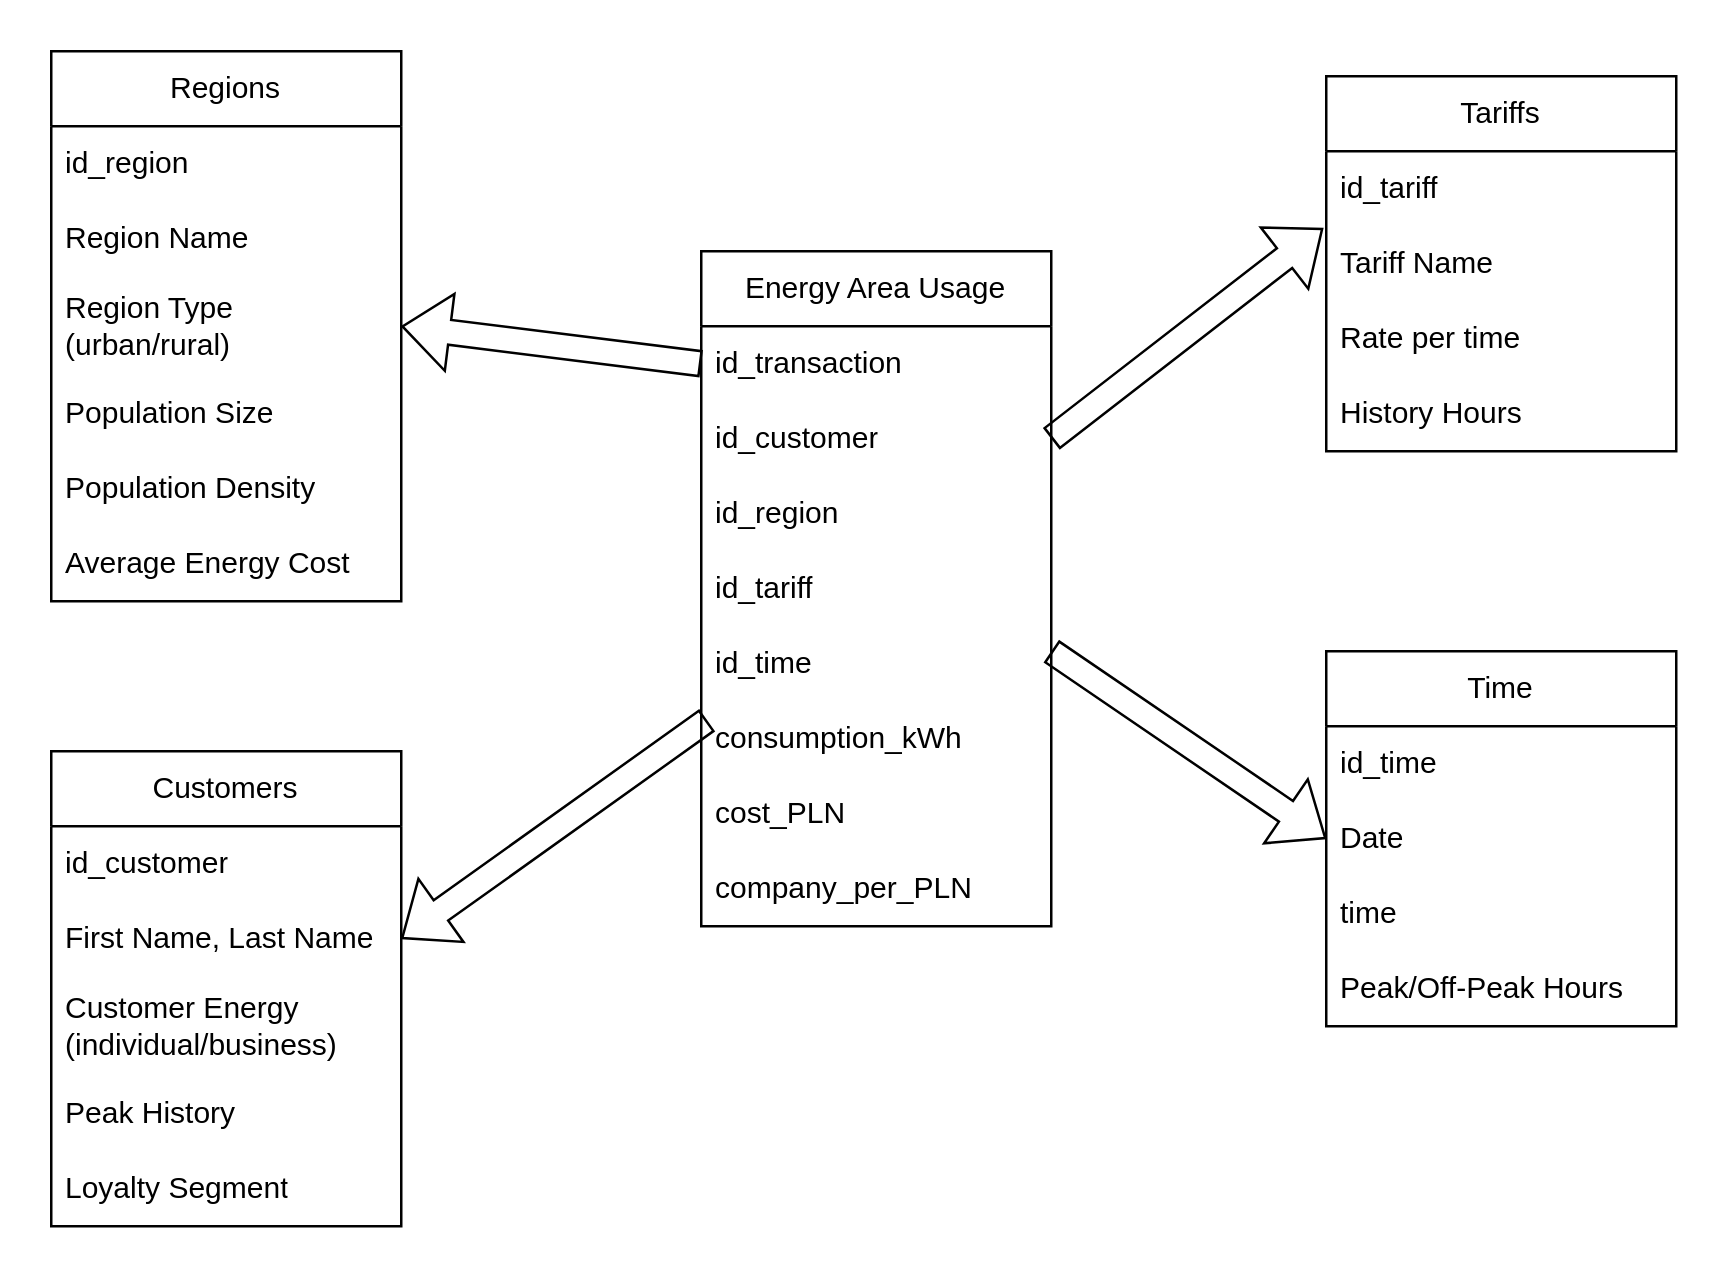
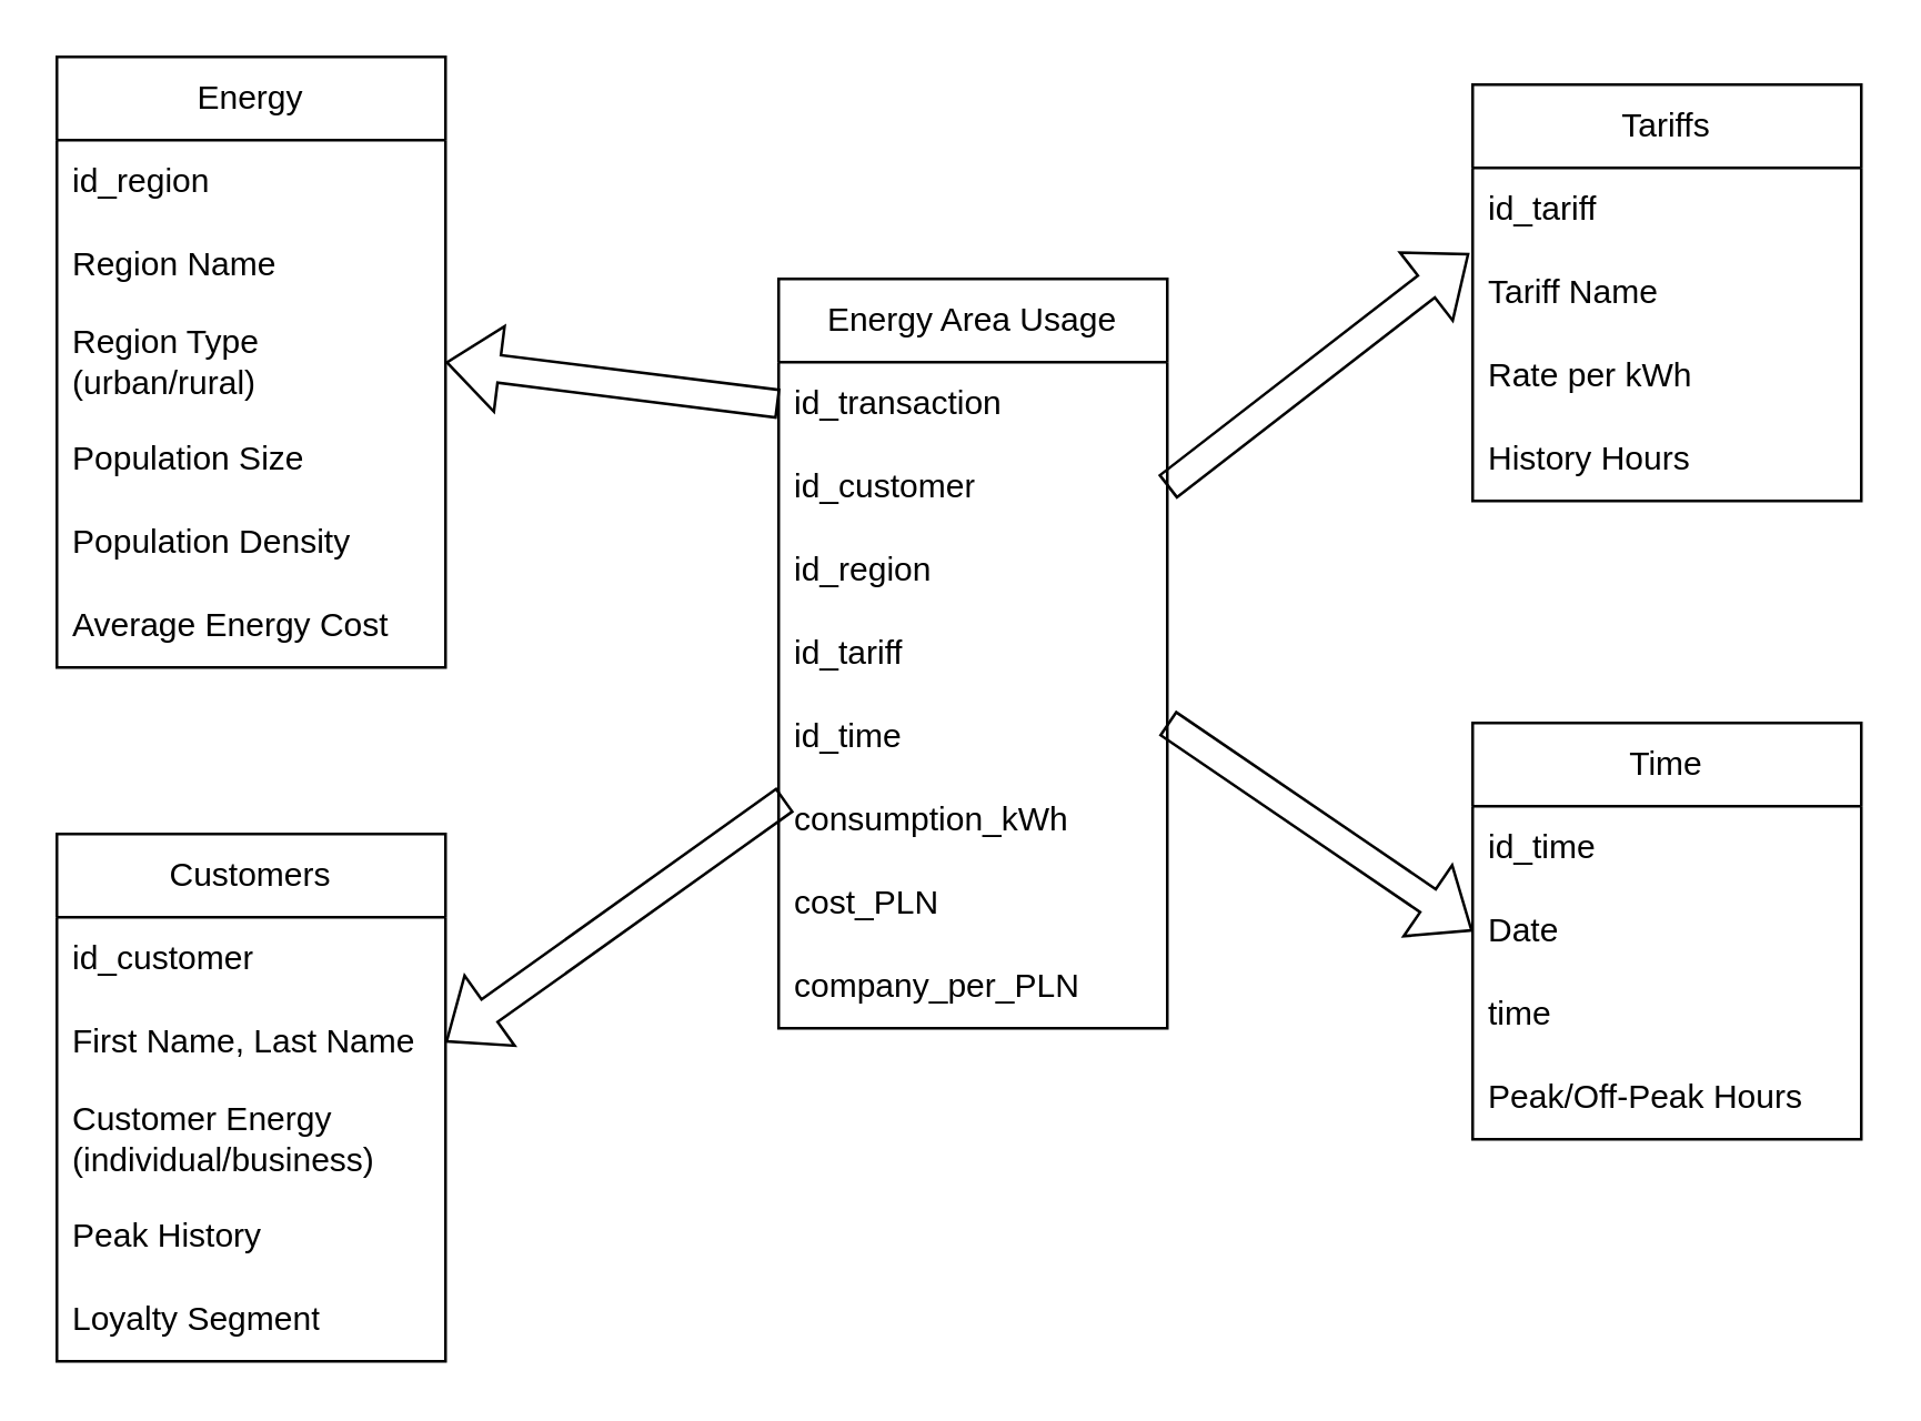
  <mxCell id="0" />
  <mxCell id="1" parent="0" />
  <mxCell id="2" value="Energy Area Usage" style="swimlane;fontStyle=0;childLayout=stackLayout;horizontal=1;startSize=30;horizontalStack=0;resizeParent=1;resizeParentMax=0;resizeLast=0;collapsible=1;marginBottom=0;whiteSpace=wrap;html=1;" vertex="1" parent="1"><mxGeometry x="280" y="100" width="140" height="270" as="geometry" /></mxCell>
  <mxCell id="3" value="id_transaction" style="text;strokeColor=none;fillColor=none;align=left;verticalAlign=middle;spacingLeft=4;spacingRight=4;overflow=hidden;points=[[0,0.5],[1,0.5]];portConstraint=eastwest;rotatable=0;whiteSpace=wrap;html=1;" vertex="1" parent="2"><mxGeometry y="30" width="140" height="30" as="geometry" /></mxCell>
  <mxCell id="4" value="id_customer" style="text;strokeColor=none;fillColor=none;align=left;verticalAlign=middle;spacingLeft=4;spacingRight=4;overflow=hidden;points=[[0,0.5],[1,0.5]];portConstraint=eastwest;rotatable=0;whiteSpace=wrap;html=1;" vertex="1" parent="2"><mxGeometry y="60" width="140" height="30" as="geometry" /></mxCell>
  <mxCell id="5" value="id_region" style="text;strokeColor=none;fillColor=none;align=left;verticalAlign=middle;spacingLeft=4;spacingRight=4;overflow=hidden;points=[[0,0.5],[1,0.5]];portConstraint=eastwest;rotatable=0;whiteSpace=wrap;html=1;" vertex="1" parent="2"><mxGeometry y="90" width="140" height="30" as="geometry" /></mxCell>
  <mxCell id="6" value="id_tariff" style="text;strokeColor=none;fillColor=none;align=left;verticalAlign=middle;spacingLeft=4;spacingRight=4;overflow=hidden;points=[[0,0.5],[1,0.5]];portConstraint=eastwest;rotatable=0;whiteSpace=wrap;html=1;" vertex="1" parent="2"><mxGeometry y="120" width="140" height="30" as="geometry" /></mxCell>
  <mxCell id="7" value="id_time" style="text;strokeColor=none;fillColor=none;align=left;verticalAlign=middle;spacingLeft=4;spacingRight=4;overflow=hidden;points=[[0,0.5],[1,0.5]];portConstraint=eastwest;rotatable=0;whiteSpace=wrap;html=1;" vertex="1" parent="2"><mxGeometry y="150" width="140" height="30" as="geometry" /></mxCell>
  <mxCell id="8" value="consumption_kWh" style="text;strokeColor=none;fillColor=none;align=left;verticalAlign=middle;spacingLeft=4;spacingRight=4;overflow=hidden;points=[[0,0.5],[1,0.5]];portConstraint=eastwest;rotatable=0;whiteSpace=wrap;html=1;" vertex="1" parent="2"><mxGeometry y="180" width="140" height="30" as="geometry" /></mxCell>
  <mxCell id="9" value="cost_PLN" style="text;strokeColor=none;fillColor=none;align=left;verticalAlign=middle;spacingLeft=4;spacingRight=4;overflow=hidden;points=[[0,0.5],[1,0.5]];portConstraint=eastwest;rotatable=0;whiteSpace=wrap;html=1;" vertex="1" parent="2"><mxGeometry y="210" width="140" height="30" as="geometry" /></mxCell>
  <mxCell id="10" value="company_per_PLN" style="text;strokeColor=none;fillColor=none;align=left;verticalAlign=middle;spacingLeft=4;spacingRight=4;overflow=hidden;points=[[0,0.5],[1,0.5]];portConstraint=eastwest;rotatable=0;whiteSpace=wrap;html=1;" vertex="1" parent="2"><mxGeometry y="240" width="140" height="30" as="geometry" /></mxCell>
- <mxCell id="11" value="Regions" style="swimlane;fontStyle=0;childLayout=stackLayout;horizontal=1;startSize=30;horizontalStack=0;resizeParent=1;resizeParentMax=0;resizeLast=0;collapsible=1;marginBottom=0;whiteSpace=wrap;html=1;" vertex="1" parent="1"><mxGeometry x="20" y="20" width="140" height="220" as="geometry" /></mxCell>
+ <mxCell id="11" value="Energy" style="swimlane;fontStyle=0;childLayout=stackLayout;horizontal=1;startSize=30;horizontalStack=0;resizeParent=1;resizeParentMax=0;resizeLast=0;collapsible=1;marginBottom=0;whiteSpace=wrap;html=1;" vertex="1" parent="1"><mxGeometry x="20" y="20" width="140" height="220" as="geometry" /></mxCell>
  <mxCell id="12" value="id_region" style="text;strokeColor=none;fillColor=none;align=left;verticalAlign=middle;spacingLeft=4;spacingRight=4;overflow=hidden;points=[[0,0.5],[1,0.5]];portConstraint=eastwest;rotatable=0;whiteSpace=wrap;html=1;" vertex="1" parent="11"><mxGeometry y="30" width="140" height="30" as="geometry" /></mxCell>
  <mxCell id="13" value="Region Name" style="text;strokeColor=none;fillColor=none;align=left;verticalAlign=middle;spacingLeft=4;spacingRight=4;overflow=hidden;points=[[0,0.5],[1,0.5]];portConstraint=eastwest;rotatable=0;whiteSpace=wrap;html=1;" vertex="1" parent="11"><mxGeometry y="60" width="140" height="30" as="geometry" /></mxCell>
  <mxCell id="14" value="Region Type (urban/rural)" style="text;strokeColor=none;fillColor=none;align=left;verticalAlign=middle;spacingLeft=4;spacingRight=4;overflow=hidden;points=[[0,0.5],[1,0.5]];portConstraint=eastwest;rotatable=0;whiteSpace=wrap;html=1;" vertex="1" parent="11"><mxGeometry y="90" width="140" height="40" as="geometry" /></mxCell>
  <mxCell id="15" value="Population Size" style="text;strokeColor=none;fillColor=none;align=left;verticalAlign=middle;spacingLeft=4;spacingRight=4;overflow=hidden;points=[[0,0.5],[1,0.5]];portConstraint=eastwest;rotatable=0;whiteSpace=wrap;html=1;" vertex="1" parent="11"><mxGeometry y="130" width="140" height="30" as="geometry" /></mxCell>
  <mxCell id="16" value="Population Density" style="text;strokeColor=none;fillColor=none;align=left;verticalAlign=middle;spacingLeft=4;spacingRight=4;overflow=hidden;points=[[0,0.5],[1,0.5]];portConstraint=eastwest;rotatable=0;whiteSpace=wrap;html=1;" vertex="1" parent="11"><mxGeometry y="160" width="140" height="30" as="geometry" /></mxCell>
  <mxCell id="17" value="Average Energy Cost" style="text;strokeColor=none;fillColor=none;align=left;verticalAlign=middle;spacingLeft=4;spacingRight=4;overflow=hidden;points=[[0,0.5],[1,0.5]];portConstraint=eastwest;rotatable=0;whiteSpace=wrap;html=1;" vertex="1" parent="11"><mxGeometry y="190" width="140" height="30" as="geometry" /></mxCell>
  <mxCell id="18" value="Tariffs " style="swimlane;fontStyle=0;childLayout=stackLayout;horizontal=1;startSize=30;horizontalStack=0;resizeParent=1;resizeParentMax=0;resizeLast=0;collapsible=1;marginBottom=0;whiteSpace=wrap;html=1;" vertex="1" parent="1"><mxGeometry x="530" y="30" width="140" height="150" as="geometry" /></mxCell>
  <mxCell id="19" value="id_tariff" style="text;strokeColor=none;fillColor=none;align=left;verticalAlign=middle;spacingLeft=4;spacingRight=4;overflow=hidden;points=[[0,0.5],[1,0.5]];portConstraint=eastwest;rotatable=0;whiteSpace=wrap;html=1;" vertex="1" parent="18"><mxGeometry y="30" width="140" height="30" as="geometry" /></mxCell>
  <mxCell id="20" value="Tariff Name" style="text;strokeColor=none;fillColor=none;align=left;verticalAlign=middle;spacingLeft=4;spacingRight=4;overflow=hidden;points=[[0,0.5],[1,0.5]];portConstraint=eastwest;rotatable=0;whiteSpace=wrap;html=1;" vertex="1" parent="18"><mxGeometry y="60" width="140" height="30" as="geometry" /></mxCell>
- <mxCell id="21" value="Rate per time" style="text;strokeColor=none;fillColor=none;align=left;verticalAlign=middle;spacingLeft=4;spacingRight=4;overflow=hidden;points=[[0,0.5],[1,0.5]];portConstraint=eastwest;rotatable=0;whiteSpace=wrap;html=1;" vertex="1" parent="18"><mxGeometry y="90" width="140" height="30" as="geometry" /></mxCell>
+ <mxCell id="21" value="Rate per kWh" style="text;strokeColor=none;fillColor=none;align=left;verticalAlign=middle;spacingLeft=4;spacingRight=4;overflow=hidden;points=[[0,0.5],[1,0.5]];portConstraint=eastwest;rotatable=0;whiteSpace=wrap;html=1;" vertex="1" parent="18"><mxGeometry y="90" width="140" height="30" as="geometry" /></mxCell>
  <mxCell id="22" value="History Hours" style="text;strokeColor=none;fillColor=none;align=left;verticalAlign=middle;spacingLeft=4;spacingRight=4;overflow=hidden;points=[[0,0.5],[1,0.5]];portConstraint=eastwest;rotatable=0;whiteSpace=wrap;html=1;" vertex="1" parent="18"><mxGeometry y="120" width="140" height="30" as="geometry" /></mxCell>
  <mxCell id="23" value="Customers " style="swimlane;fontStyle=0;childLayout=stackLayout;horizontal=1;startSize=30;horizontalStack=0;resizeParent=1;resizeParentMax=0;resizeLast=0;collapsible=1;marginBottom=0;whiteSpace=wrap;html=1;" vertex="1" parent="1"><mxGeometry x="20" y="300" width="140" height="190" as="geometry" /></mxCell>
  <mxCell id="24" value="id_customer" style="text;strokeColor=none;fillColor=none;align=left;verticalAlign=middle;spacingLeft=4;spacingRight=4;overflow=hidden;points=[[0,0.5],[1,0.5]];portConstraint=eastwest;rotatable=0;whiteSpace=wrap;html=1;" vertex="1" parent="23"><mxGeometry y="30" width="140" height="30" as="geometry" /></mxCell>
  <mxCell id="25" value="First Name, Last Name" style="text;strokeColor=none;fillColor=none;align=left;verticalAlign=middle;spacingLeft=4;spacingRight=4;overflow=hidden;points=[[0,0.5],[1,0.5]];portConstraint=eastwest;rotatable=0;whiteSpace=wrap;html=1;" vertex="1" parent="23"><mxGeometry y="60" width="140" height="30" as="geometry" /></mxCell>
  <mxCell id="26" value="Customer Energy (individual/business)" style="text;strokeColor=none;fillColor=none;align=left;verticalAlign=middle;spacingLeft=4;spacingRight=4;overflow=hidden;points=[[0,0.5],[1,0.5]];portConstraint=eastwest;rotatable=0;whiteSpace=wrap;html=1;" vertex="1" parent="23"><mxGeometry y="90" width="140" height="40" as="geometry" /></mxCell>
  <mxCell id="27" value="Peak History" style="text;strokeColor=none;fillColor=none;align=left;verticalAlign=middle;spacingLeft=4;spacingRight=4;overflow=hidden;points=[[0,0.5],[1,0.5]];portConstraint=eastwest;rotatable=0;whiteSpace=wrap;html=1;" vertex="1" parent="23"><mxGeometry y="130" width="140" height="30" as="geometry" /></mxCell>
  <mxCell id="28" value="Loyalty Segment" style="text;strokeColor=none;fillColor=none;align=left;verticalAlign=middle;spacingLeft=4;spacingRight=4;overflow=hidden;points=[[0,0.5],[1,0.5]];portConstraint=eastwest;rotatable=0;whiteSpace=wrap;html=1;" vertex="1" parent="23"><mxGeometry y="160" width="140" height="30" as="geometry" /></mxCell>
  <mxCell id="29" value="Time" style="swimlane;fontStyle=0;childLayout=stackLayout;horizontal=1;startSize=30;horizontalStack=0;resizeParent=1;resizeParentMax=0;resizeLast=0;collapsible=1;marginBottom=0;whiteSpace=wrap;html=1;" vertex="1" parent="1"><mxGeometry x="530" y="260" width="140" height="150" as="geometry" /></mxCell>
  <mxCell id="30" value="id_time" style="text;strokeColor=none;fillColor=none;align=left;verticalAlign=middle;spacingLeft=4;spacingRight=4;overflow=hidden;points=[[0,0.5],[1,0.5]];portConstraint=eastwest;rotatable=0;whiteSpace=wrap;html=1;" vertex="1" parent="29"><mxGeometry y="30" width="140" height="30" as="geometry" /></mxCell>
  <mxCell id="31" value="Date" style="text;strokeColor=none;fillColor=none;align=left;verticalAlign=middle;spacingLeft=4;spacingRight=4;overflow=hidden;points=[[0,0.5],[1,0.5]];portConstraint=eastwest;rotatable=0;whiteSpace=wrap;html=1;" vertex="1" parent="29"><mxGeometry y="60" width="140" height="30" as="geometry" /></mxCell>
  <mxCell id="32" value="time" style="text;strokeColor=none;fillColor=none;align=left;verticalAlign=middle;spacingLeft=4;spacingRight=4;overflow=hidden;points=[[0,0.5],[1,0.5]];portConstraint=eastwest;rotatable=0;whiteSpace=wrap;html=1;" vertex="1" parent="29"><mxGeometry y="90" width="140" height="30" as="geometry" /></mxCell>
  <mxCell id="33" value="Peak/Off-Peak Hours" style="text;strokeColor=none;fillColor=none;align=left;verticalAlign=middle;spacingLeft=4;spacingRight=4;overflow=hidden;points=[[0,0.5],[1,0.5]];portConstraint=eastwest;rotatable=0;whiteSpace=wrap;html=1;" vertex="1" parent="29"><mxGeometry y="120" width="140" height="30" as="geometry" /></mxCell>
  <mxCell id="34" value="" style="shape=flexArrow;endArrow=classic;html=1;rounded=0;exitX=0;exitY=0.5;exitDx=0;exitDy=0;entryX=1;entryY=0.5;entryDx=0;entryDy=0;" edge="1" parent="1" source="3" target="14"><mxGeometry width="50" height="50" relative="1" as="geometry"><mxPoint x="300" y="240" as="sourcePoint" /><mxPoint x="350" y="190" as="targetPoint" /></mxGeometry></mxCell>
  <mxCell id="35" value="" style="shape=flexArrow;endArrow=classic;html=1;rounded=0;exitX=0.017;exitY=0.253;exitDx=0;exitDy=0;exitPerimeter=0;entryX=1;entryY=0.5;entryDx=0;entryDy=0;" edge="1" parent="1" source="8" target="25"><mxGeometry width="50" height="50" relative="1" as="geometry"><mxPoint x="300" y="240" as="sourcePoint" /><mxPoint x="350" y="190" as="targetPoint" /></mxGeometry></mxCell>
  <mxCell id="36" value="" style="shape=flexArrow;endArrow=classic;html=1;rounded=0;entryX=-0.009;entryY=0.027;entryDx=0;entryDy=0;entryPerimeter=0;exitX=1;exitY=0.5;exitDx=0;exitDy=0;" edge="1" parent="1" source="4" target="20"><mxGeometry width="50" height="50" relative="1" as="geometry"><mxPoint x="300" y="240" as="sourcePoint" /><mxPoint x="350" y="190" as="targetPoint" /></mxGeometry></mxCell>
  <mxCell id="37" value="" style="shape=flexArrow;endArrow=classic;html=1;rounded=0;entryX=0;entryY=0.5;entryDx=0;entryDy=0;exitX=1;exitY=0.333;exitDx=0;exitDy=0;exitPerimeter=0;" edge="1" parent="1" source="7" target="31"><mxGeometry width="50" height="50" relative="1" as="geometry"><mxPoint x="430" y="260" as="sourcePoint" /><mxPoint x="350" y="190" as="targetPoint" /></mxGeometry></mxCell>
